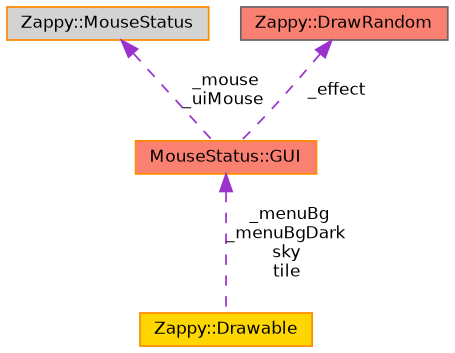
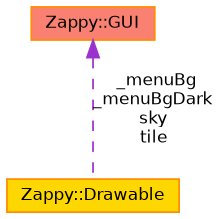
  digraph {
    node [color=darkorange fillcolor=salmon fontname=Helvetica fontsize=10 shape=box style=filled]
    edge [color=darkorchid3 dir=back fontname=Helvetica fontsize=10 labelfontname=Helvetica labelfontsize=10 style=dashed]
-   n1 [fontcolor=black height=0.2 label="MouseStatus::GUI" width=0.4]
+   n1 [fontcolor=black height=0.2 label="Zappy::GUI" width=0.4]
    n2 [fillcolor=gold height=0.2 label="Zappy::Drawable" width=0.4]
-   n3 [fillcolor=lightgrey height=0.2 label="Zappy::MouseStatus" width=0.4]
-   n4 [color=gray40 height=0.2 label="Zappy::DrawRandom" width=0.4]
    n1 -> n2 [label=" _menuBg\n_menuBgDark\nsky\ntile"]
-   n3 -> n1 [label=" _mouse\n_uiMouse"]
-   n4 -> n1 [label=" _effect"]
  }
